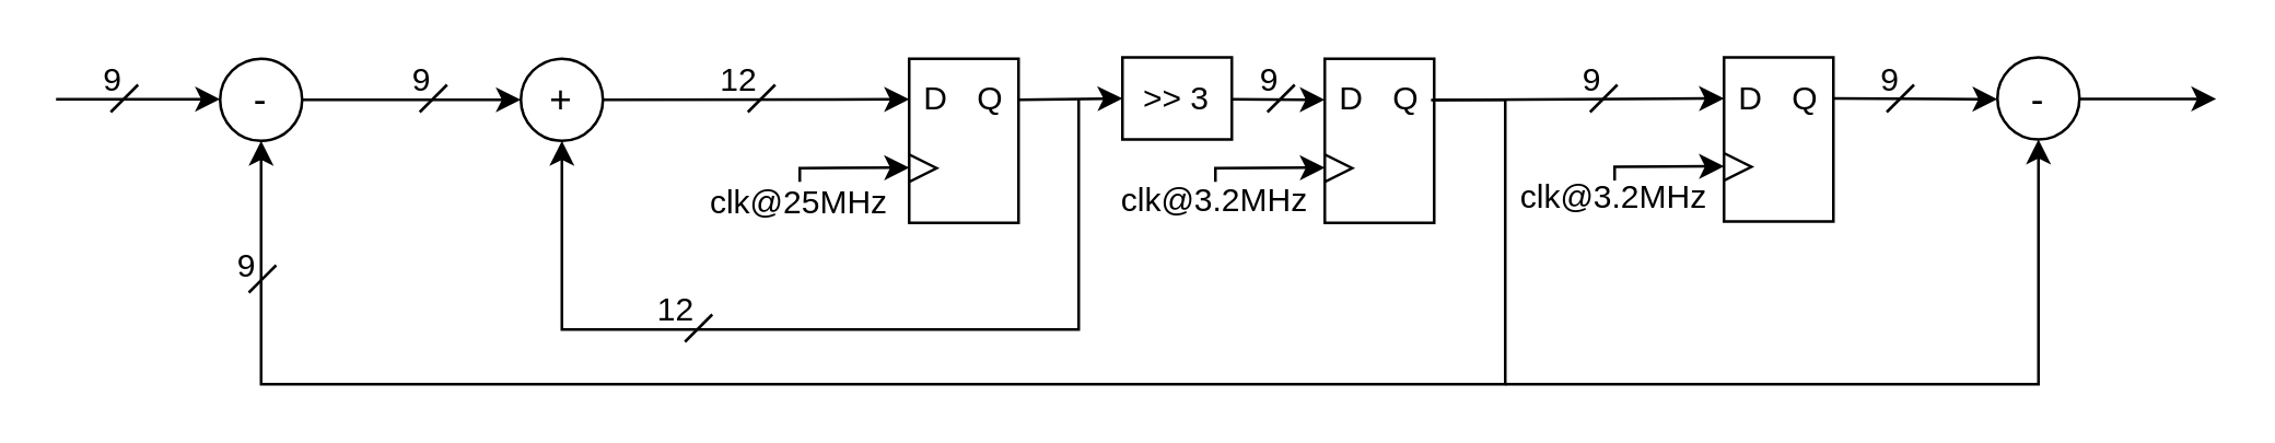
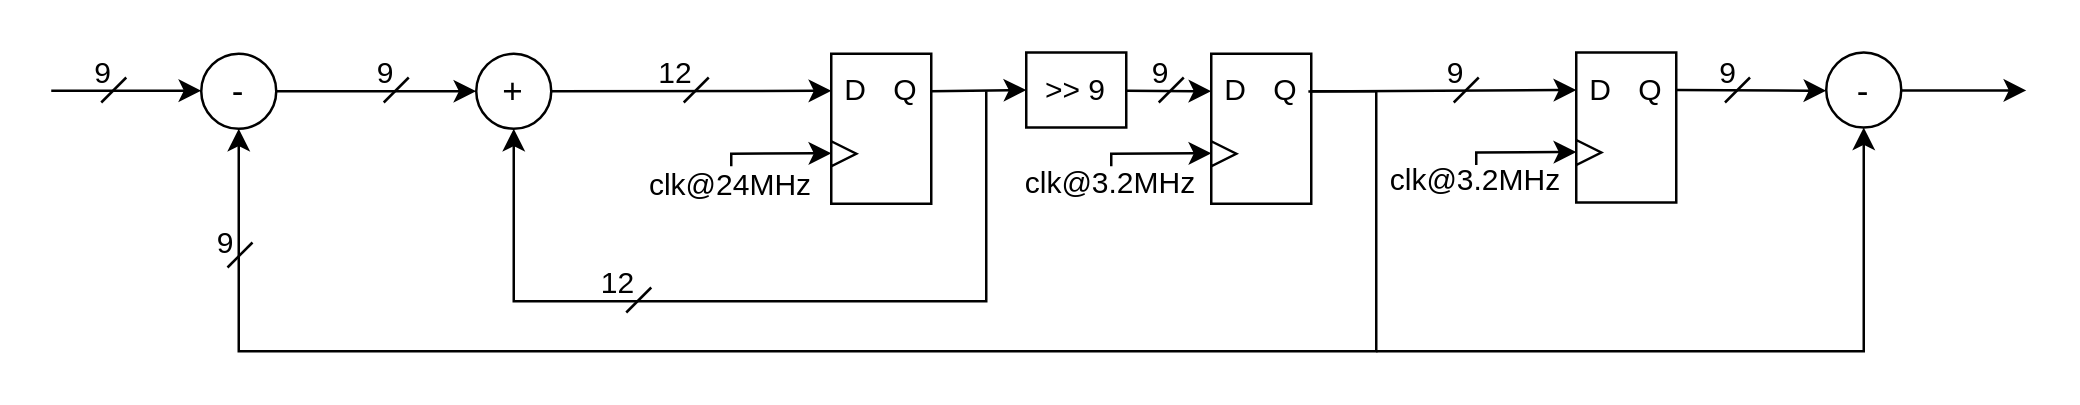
  <mxCell id="0" />
  <mxCell id="1" parent="0" />
  <mxCell id="2" value="" style="rounded=0;whiteSpace=wrap;html=1;" vertex="1" parent="1"><mxGeometry x="332" y="21" width="40" height="60" as="geometry" /></mxCell>
  <mxCell id="3" value="Q" style="text;html=1;align=center;verticalAlign=middle;whiteSpace=wrap;rounded=0;" vertex="1" parent="1"><mxGeometry x="352" y="21" width="20" height="30" as="geometry" /></mxCell>
  <mxCell id="4" value="D" style="text;html=1;align=center;verticalAlign=middle;whiteSpace=wrap;rounded=0;" vertex="1" parent="1"><mxGeometry x="332" y="21" width="20" height="30" as="geometry" /></mxCell>
  <mxCell id="5" value="&lt;font style=&quot;font-size: 14px;&quot;&gt;-&lt;/font&gt;" style="ellipse;whiteSpace=wrap;html=1;aspect=fixed;" vertex="1" parent="1"><mxGeometry x="80" y="21" width="30" height="30" as="geometry" /></mxCell>
  <mxCell id="6" value="" style="triangle;whiteSpace=wrap;html=1;" vertex="1" parent="1"><mxGeometry x="332" y="56" width="10" height="10" as="geometry" /></mxCell>
  <mxCell id="7" value="" style="endArrow=classic;html=1;rounded=0;exitX=0.5;exitY=0;exitDx=0;exitDy=0;" edge="1" parent="1" source="8"><mxGeometry width="50" height="50" relative="1" as="geometry"><mxPoint x="290" y="60" as="sourcePoint" /><mxPoint x="332" y="60.8" as="targetPoint" /><Array as="points"><mxPoint x="292" y="61" /></Array></mxGeometry></mxCell>
- <mxCell id="8" value="clk@25MHz" style="text;html=1;align=center;verticalAlign=middle;whiteSpace=wrap;rounded=0;" vertex="1" parent="1"><mxGeometry x="242" y="66" width="100" height="16.5" as="geometry" /></mxCell>
+ <mxCell id="8" value="clk@24MHz" style="text;html=1;align=center;verticalAlign=middle;whiteSpace=wrap;rounded=0;" vertex="1" parent="1"><mxGeometry x="242" y="66" width="100" height="16.5" as="geometry" /></mxCell>
  <mxCell id="9" value="&lt;font style=&quot;font-size: 14px;&quot;&gt;+&lt;/font&gt;" style="ellipse;whiteSpace=wrap;html=1;aspect=fixed;" vertex="1" parent="1"><mxGeometry x="190" y="21" width="30" height="30" as="geometry" /></mxCell>
  <mxCell id="10" value="" style="endArrow=classic;html=1;rounded=0;exitX=1;exitY=0.5;exitDx=0;exitDy=0;" edge="1" parent="1" source="9"><mxGeometry width="50" height="50" relative="1" as="geometry"><mxPoint x="272" y="35.83" as="sourcePoint" /><mxPoint x="332" y="35.83" as="targetPoint" /></mxGeometry></mxCell>
  <mxCell id="11" value="" style="rounded=0;whiteSpace=wrap;html=1;" vertex="1" parent="1"><mxGeometry x="484" y="21" width="40" height="60" as="geometry" /></mxCell>
  <mxCell id="12" value="Q" style="text;html=1;align=center;verticalAlign=middle;whiteSpace=wrap;rounded=0;" vertex="1" parent="1"><mxGeometry x="504" y="21" width="20" height="30" as="geometry" /></mxCell>
  <mxCell id="13" value="D" style="text;html=1;align=center;verticalAlign=middle;whiteSpace=wrap;rounded=0;" vertex="1" parent="1"><mxGeometry x="484" y="21" width="20" height="30" as="geometry" /></mxCell>
  <mxCell id="14" value="" style="triangle;whiteSpace=wrap;html=1;" vertex="1" parent="1"><mxGeometry x="484" y="56" width="10" height="10" as="geometry" /></mxCell>
  <mxCell id="15" value="clk@3.2MHz" style="text;html=1;align=center;verticalAlign=middle;whiteSpace=wrap;rounded=0;" vertex="1" parent="1"><mxGeometry x="394" y="64.5" width="100" height="16.5" as="geometry" /></mxCell>
  <mxCell id="16" value="" style="endArrow=classic;html=1;rounded=0;exitX=0.5;exitY=0;exitDx=0;exitDy=0;" edge="1" parent="1"><mxGeometry width="50" height="50" relative="1" as="geometry"><mxPoint x="444" y="66" as="sourcePoint" /><mxPoint x="484" y="60.8" as="targetPoint" /><Array as="points"><mxPoint x="444" y="61" /></Array></mxGeometry></mxCell>
  <mxCell id="17" value="" style="endArrow=classic;html=1;rounded=0;entryX=0.5;entryY=1;entryDx=0;entryDy=0;" edge="1" parent="1" target="9"><mxGeometry width="50" height="50" relative="1" as="geometry"><mxPoint x="394" y="36" as="sourcePoint" /><mxPoint x="394" y="156" as="targetPoint" /><Array as="points"><mxPoint x="394" y="120" /><mxPoint x="205" y="120" /></Array></mxGeometry></mxCell>
  <mxCell id="18" value="" style="endArrow=classic;html=1;rounded=0;exitX=1;exitY=0.5;exitDx=0;exitDy=0;entryX=0;entryY=0.5;entryDx=0;entryDy=0;" edge="1" parent="1" source="5" target="9"><mxGeometry width="50" height="50" relative="1" as="geometry"><mxPoint x="230" y="10" as="sourcePoint" /><mxPoint x="280" y="-40" as="targetPoint" /></mxGeometry></mxCell>
  <mxCell id="19" value="" style="endArrow=classic;html=1;rounded=0;exitX=1;exitY=0.5;exitDx=0;exitDy=0;entryX=0.5;entryY=1;entryDx=0;entryDy=0;" edge="1" parent="1" source="12" target="5"><mxGeometry width="50" height="50" relative="1" as="geometry"><mxPoint x="524" y="40" as="sourcePoint" /><mxPoint x="550" y="100" as="targetPoint" /><Array as="points"><mxPoint x="550" y="36" /><mxPoint x="550" y="140" /><mxPoint x="95" y="140" /></Array></mxGeometry></mxCell>
  <mxCell id="20" value="" style="endArrow=classic;html=1;rounded=0;" edge="1" parent="1"><mxGeometry width="50" height="50" relative="1" as="geometry"><mxPoint x="20" y="35.76" as="sourcePoint" /><mxPoint x="80" y="35.76" as="targetPoint" /></mxGeometry></mxCell>
  <mxCell id="21" value="" style="rounded=0;whiteSpace=wrap;html=1;" vertex="1" parent="1"><mxGeometry x="630" y="20.5" width="40" height="60" as="geometry" /></mxCell>
  <mxCell id="22" value="Q" style="text;html=1;align=center;verticalAlign=middle;whiteSpace=wrap;rounded=0;" vertex="1" parent="1"><mxGeometry x="650" y="20.5" width="20" height="30" as="geometry" /></mxCell>
  <mxCell id="23" value="D" style="text;html=1;align=center;verticalAlign=middle;whiteSpace=wrap;rounded=0;" vertex="1" parent="1"><mxGeometry x="630" y="20.5" width="20" height="30" as="geometry" /></mxCell>
  <mxCell id="24" value="" style="triangle;whiteSpace=wrap;html=1;" vertex="1" parent="1"><mxGeometry x="630" y="55.5" width="10" height="10" as="geometry" /></mxCell>
  <mxCell id="25" value="clk@3.2MHz" style="text;html=1;align=center;verticalAlign=middle;whiteSpace=wrap;rounded=0;" vertex="1" parent="1"><mxGeometry x="540" y="64" width="100" height="16.5" as="geometry" /></mxCell>
  <mxCell id="26" value="" style="endArrow=classic;html=1;rounded=0;exitX=0.5;exitY=0;exitDx=0;exitDy=0;" edge="1" parent="1"><mxGeometry width="50" height="50" relative="1" as="geometry"><mxPoint x="590" y="65.5" as="sourcePoint" /><mxPoint x="630" y="60.3" as="targetPoint" /><Array as="points"><mxPoint x="590" y="60.5" /></Array></mxGeometry></mxCell>
  <mxCell id="27" value="" style="endArrow=classic;html=1;rounded=0;entryX=0;entryY=0.5;entryDx=0;entryDy=0;exitX=0.942;exitY=0.504;exitDx=0;exitDy=0;exitPerimeter=0;" edge="1" parent="1" source="12" target="23"><mxGeometry width="50" height="50" relative="1" as="geometry"><mxPoint x="550" y="30" as="sourcePoint" /><mxPoint x="600" y="-20" as="targetPoint" /></mxGeometry></mxCell>
  <mxCell id="28" value="&lt;font style=&quot;font-size: 14px;&quot;&gt;-&lt;/font&gt;" style="ellipse;whiteSpace=wrap;html=1;aspect=fixed;" vertex="1" parent="1"><mxGeometry x="730" y="20.5" width="30" height="30" as="geometry" /></mxCell>
  <mxCell id="29" value="" style="endArrow=classic;html=1;rounded=0;exitX=1;exitY=0.5;exitDx=0;exitDy=0;" edge="1" parent="1" source="22"><mxGeometry width="50" height="50" relative="1" as="geometry"><mxPoint x="688" y="35.8" as="sourcePoint" /><mxPoint x="730" y="35.8" as="targetPoint" /></mxGeometry></mxCell>
  <mxCell id="30" value="" style="endArrow=classic;html=1;rounded=0;entryX=0.5;entryY=1;entryDx=0;entryDy=0;" edge="1" parent="1" target="28"><mxGeometry width="50" height="50" relative="1" as="geometry"><mxPoint x="550" y="140" as="sourcePoint" /><mxPoint x="600" y="10" as="targetPoint" /><Array as="points"><mxPoint x="745" y="140" /></Array></mxGeometry></mxCell>
  <mxCell id="31" value="" style="endArrow=classic;html=1;rounded=0;" edge="1" parent="1"><mxGeometry width="50" height="50" relative="1" as="geometry"><mxPoint x="760" y="35.66" as="sourcePoint" /><mxPoint x="810" y="35.66" as="targetPoint" /></mxGeometry></mxCell>
  <mxCell id="32" value="" style="endArrow=none;html=1;rounded=0;" edge="1" parent="1"><mxGeometry width="50" height="50" relative="1" as="geometry"><mxPoint x="40" y="40.5" as="sourcePoint" /><mxPoint x="50" y="30.5" as="targetPoint" /></mxGeometry></mxCell>
  <mxCell id="33" value="9" style="text;html=1;align=center;verticalAlign=middle;whiteSpace=wrap;rounded=0;" vertex="1" parent="1"><mxGeometry x="37" y="23" width="8" height="12" as="geometry" /></mxCell>
  <mxCell id="34" value="" style="endArrow=none;html=1;rounded=0;" edge="1" parent="1"><mxGeometry width="50" height="50" relative="1" as="geometry"><mxPoint x="153" y="40.5" as="sourcePoint" /><mxPoint x="163" y="30.5" as="targetPoint" /></mxGeometry></mxCell>
  <mxCell id="35" value="9" style="text;html=1;align=center;verticalAlign=middle;whiteSpace=wrap;rounded=0;" vertex="1" parent="1"><mxGeometry x="150" y="23" width="8" height="12" as="geometry" /></mxCell>
  <mxCell id="36" value="" style="endArrow=none;html=1;rounded=0;" edge="1" parent="1"><mxGeometry width="50" height="50" relative="1" as="geometry"><mxPoint x="90.5" y="106.5" as="sourcePoint" /><mxPoint x="100.5" y="96.5" as="targetPoint" /></mxGeometry></mxCell>
  <mxCell id="37" value="9" style="text;html=1;align=center;verticalAlign=middle;whiteSpace=wrap;rounded=0;" vertex="1" parent="1"><mxGeometry x="85.5" y="91" width="8" height="12" as="geometry" /></mxCell>
  <mxCell id="38" value="" style="endArrow=none;html=1;rounded=0;" edge="1" parent="1"><mxGeometry width="50" height="50" relative="1" as="geometry"><mxPoint x="273" y="40.5" as="sourcePoint" /><mxPoint x="283" y="30.5" as="targetPoint" /></mxGeometry></mxCell>
  <mxCell id="39" value="12" style="text;html=1;align=center;verticalAlign=middle;whiteSpace=wrap;rounded=0;" vertex="1" parent="1"><mxGeometry x="260" y="23" width="20" height="12" as="geometry" /></mxCell>
  <mxCell id="40" value="" style="endArrow=none;html=1;rounded=0;" edge="1" parent="1"><mxGeometry width="50" height="50" relative="1" as="geometry"><mxPoint x="250" y="124.5" as="sourcePoint" /><mxPoint x="260" y="114.5" as="targetPoint" /></mxGeometry></mxCell>
  <mxCell id="41" value="12" style="text;html=1;align=center;verticalAlign=middle;whiteSpace=wrap;rounded=0;" vertex="1" parent="1"><mxGeometry x="237" y="107" width="20" height="12" as="geometry" /></mxCell>
- <mxCell id="42" value="&amp;gt;&amp;gt; 3" style="rounded=0;whiteSpace=wrap;html=1;" vertex="1" parent="1"><mxGeometry x="410" y="20.5" width="40" height="30" as="geometry" /></mxCell>
+ <mxCell id="42" value="&amp;gt;&amp;gt; 9" style="rounded=0;whiteSpace=wrap;html=1;" vertex="1" parent="1"><mxGeometry x="410" y="20.5" width="40" height="30" as="geometry" /></mxCell>
  <mxCell id="43" value="" style="endArrow=classic;html=1;rounded=0;exitX=1;exitY=0.5;exitDx=0;exitDy=0;entryX=0;entryY=0.5;entryDx=0;entryDy=0;" edge="1" parent="1" source="3" target="42"><mxGeometry width="50" height="50" relative="1" as="geometry"><mxPoint x="360" y="30" as="sourcePoint" /><mxPoint x="410" y="-20" as="targetPoint" /></mxGeometry></mxCell>
  <mxCell id="44" value="" style="endArrow=classic;html=1;rounded=0;exitX=1;exitY=0.5;exitDx=0;exitDy=0;entryX=0;entryY=0.5;entryDx=0;entryDy=0;" edge="1" parent="1" target="13"><mxGeometry width="50" height="50" relative="1" as="geometry"><mxPoint x="450" y="35.8" as="sourcePoint" /><mxPoint x="488" y="35.8" as="targetPoint" /></mxGeometry></mxCell>
  <mxCell id="45" value="" style="endArrow=none;html=1;rounded=0;" edge="1" parent="1"><mxGeometry width="50" height="50" relative="1" as="geometry"><mxPoint x="463" y="40.5" as="sourcePoint" /><mxPoint x="473" y="30.5" as="targetPoint" /></mxGeometry></mxCell>
  <mxCell id="46" value="9" style="text;html=1;align=center;verticalAlign=middle;whiteSpace=wrap;rounded=0;" vertex="1" parent="1"><mxGeometry x="460" y="23" width="8" height="12" as="geometry" /></mxCell>
  <mxCell id="47" value="" style="endArrow=none;html=1;rounded=0;" edge="1" parent="1"><mxGeometry width="50" height="50" relative="1" as="geometry"><mxPoint x="581" y="40.5" as="sourcePoint" /><mxPoint x="591" y="30.5" as="targetPoint" /></mxGeometry></mxCell>
  <mxCell id="48" value="9" style="text;html=1;align=center;verticalAlign=middle;whiteSpace=wrap;rounded=0;" vertex="1" parent="1"><mxGeometry x="578" y="23" width="8" height="12" as="geometry" /></mxCell>
  <mxCell id="49" value="" style="endArrow=none;html=1;rounded=0;" edge="1" parent="1"><mxGeometry width="50" height="50" relative="1" as="geometry"><mxPoint x="689.5" y="40.5" as="sourcePoint" /><mxPoint x="699.5" y="30.5" as="targetPoint" /></mxGeometry></mxCell>
  <mxCell id="50" value="9" style="text;html=1;align=center;verticalAlign=middle;whiteSpace=wrap;rounded=0;" vertex="1" parent="1"><mxGeometry x="686.5" y="23" width="8" height="12" as="geometry" /></mxCell>
